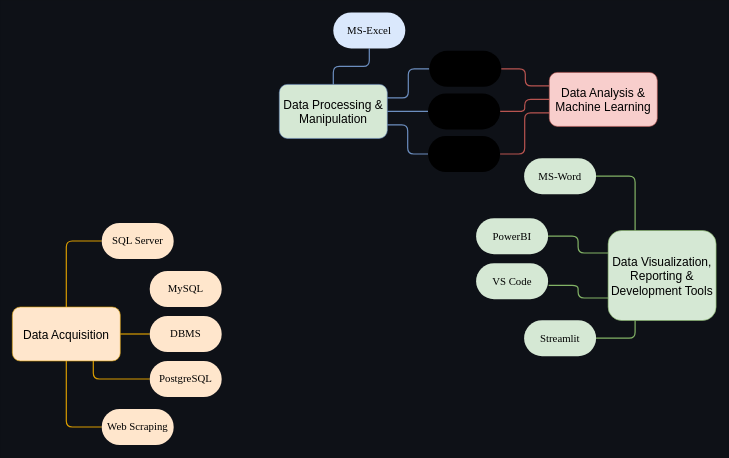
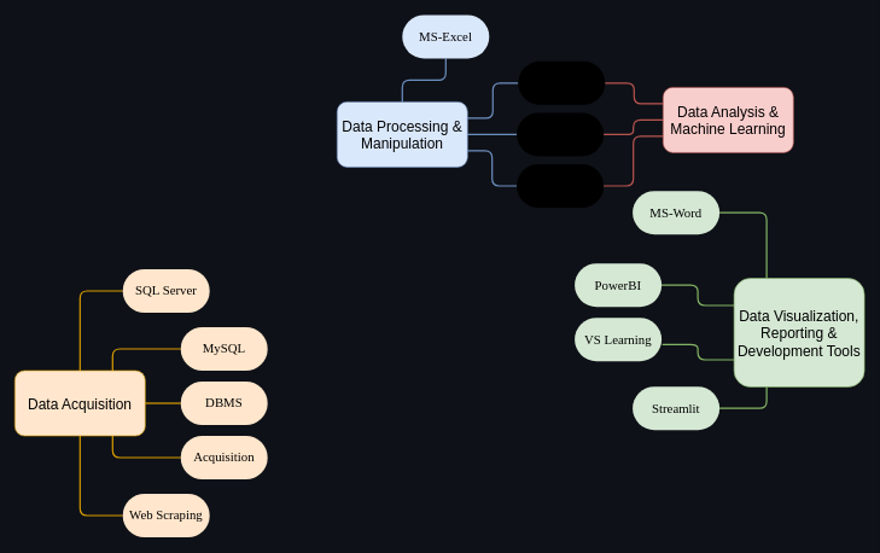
  <mxCell id="0" />
  <mxCell id="1" parent="0" />
  <mxCell id="2" style="edgeStyle=orthogonalEdgeStyle;rounded=1;orthogonalLoop=1;jettySize=auto;html=1;fillColor=#ffe6cc;strokeColor=#d79b00;strokeWidth=2;endArrow=none;startFill=0;curved=0;fontSize=17;fontStyle=0;align=center;verticalAlign=middle;fontFamily=Helvetica;entryX=0;entryY=0.5;entryDx=0;entryDy=0;" parent="1" source="7" target="28" edge="1"><mxGeometry relative="1" as="geometry" /></mxCell>
+ <mxCell id="3" style="edgeStyle=orthogonalEdgeStyle;rounded=1;orthogonalLoop=1;jettySize=auto;html=1;exitX=0.75;exitY=0;exitDx=0;exitDy=0;entryX=0;entryY=0.5;entryDx=0;entryDy=0;fillColor=#ffe6cc;strokeColor=#d79b00;strokeWidth=2;endArrow=none;startFill=0;curved=0;fontSize=17;fontStyle=0;align=center;verticalAlign=middle;fontFamily=Helvetica;" parent="1" source="7" target="27" edge="1"><mxGeometry relative="1" as="geometry" /></mxCell>
  <mxCell id="4" style="edgeStyle=orthogonalEdgeStyle;rounded=1;orthogonalLoop=1;jettySize=auto;html=1;exitX=1;exitY=0.5;exitDx=0;exitDy=0;entryX=0;entryY=0.5;entryDx=0;entryDy=0;fillColor=#ffe6cc;strokeColor=#d79b00;strokeWidth=2;endArrow=none;startFill=0;curved=0;fontSize=17;fontStyle=0;align=center;verticalAlign=middle;fontFamily=Helvetica;" parent="1" source="7" target="19" edge="1"><mxGeometry relative="1" as="geometry" /></mxCell>
  <mxCell id="5" style="edgeStyle=orthogonalEdgeStyle;rounded=1;orthogonalLoop=1;jettySize=auto;html=1;exitX=0.75;exitY=1;exitDx=0;exitDy=0;entryX=0;entryY=0.5;entryDx=0;entryDy=0;fillColor=#ffe6cc;strokeColor=#d79b00;strokeWidth=2;endArrow=none;startFill=0;curved=0;fontSize=17;fontStyle=0;align=center;verticalAlign=middle;fontFamily=Helvetica;" parent="1" source="7" target="30" edge="1"><mxGeometry relative="1" as="geometry" /></mxCell>
  <mxCell id="6" style="edgeStyle=orthogonalEdgeStyle;rounded=1;orthogonalLoop=1;jettySize=auto;html=1;exitX=0.5;exitY=1;exitDx=0;exitDy=0;entryX=0;entryY=0.5;entryDx=0;entryDy=0;fillColor=#ffe6cc;strokeColor=#d79b00;strokeWidth=2;endArrow=none;startFill=0;curved=0;fontSize=17;fontStyle=0;align=center;verticalAlign=middle;fontFamily=Helvetica;" parent="1" source="7" target="33" edge="1"><mxGeometry relative="1" as="geometry" /></mxCell>
  <mxCell id="7" value="Data Acquisition" style="rounded=1;whiteSpace=wrap;html=1;fillColor=#ffe6cc;strokeColor=#d79b00;fontSize=20;fontStyle=0;align=center;verticalAlign=middle;fontFamily=Helvetica;direction=east;flipH=0;flipV=1;" parent="1" vertex="1"><mxGeometry x="20" y="511" width="180" height="90" as="geometry" /></mxCell>
  <mxCell id="8" style="edgeStyle=orthogonalEdgeStyle;rounded=1;orthogonalLoop=1;jettySize=auto;html=1;exitX=1;exitY=0.25;exitDx=0;exitDy=0;entryX=0;entryY=0.5;entryDx=0;entryDy=0;fillColor=#dae8fc;strokeColor=#6c8ebf;strokeWidth=2;curved=0;endArrow=none;startFill=0;fontSize=17;fontStyle=0;align=center;verticalAlign=middle;fontFamily=Helvetica;" parent="1" source="12" target="20" edge="1"><mxGeometry relative="1" as="geometry" /></mxCell>
  <mxCell id="9" style="edgeStyle=orthogonalEdgeStyle;rounded=1;orthogonalLoop=1;jettySize=auto;html=1;exitX=1;exitY=0.5;exitDx=0;exitDy=0;entryX=0;entryY=0.5;entryDx=0;entryDy=0;fillColor=#dae8fc;strokeColor=#6c8ebf;strokeWidth=2;curved=0;endArrow=none;startFill=0;fontSize=17;fontStyle=0;align=center;verticalAlign=middle;fontFamily=Helvetica;" parent="1" source="12" target="31" edge="1"><mxGeometry relative="1" as="geometry" /></mxCell>
  <mxCell id="10" style="edgeStyle=orthogonalEdgeStyle;rounded=1;orthogonalLoop=1;jettySize=auto;html=1;exitX=1;exitY=0.75;exitDx=0;exitDy=0;entryX=0;entryY=0.5;entryDx=0;entryDy=0;fillColor=#dae8fc;strokeColor=#6c8ebf;strokeWidth=2;curved=0;endArrow=none;startFill=0;fontSize=17;fontStyle=0;align=center;verticalAlign=middle;fontFamily=Helvetica;" parent="1" source="12" target="17" edge="1"><mxGeometry relative="1" as="geometry" /></mxCell>
  <mxCell id="11" style="edgeStyle=orthogonalEdgeStyle;rounded=1;orthogonalLoop=1;jettySize=auto;html=1;exitX=0.5;exitY=0;exitDx=0;exitDy=0;entryX=0.5;entryY=1;entryDx=0;entryDy=0;fillColor=#dae8fc;strokeColor=#6c8ebf;curved=0;strokeWidth=2;endArrow=none;startFill=0;" parent="1" source="12" target="18" edge="1"><mxGeometry relative="1" as="geometry" /></mxCell>
- <mxCell id="12" value="Data Processing &amp;amp; Manipulation" style="rounded=1;whiteSpace=wrap;html=1;fillColor=#d5e8d4;strokeColor=#6c8ebf;fontSize=20;fontStyle=0;align=center;verticalAlign=middle;fontFamily=Helvetica;" parent="1" vertex="1"><mxGeometry x="465" y="140" width="180" height="90" as="geometry" /></mxCell>
+ <mxCell id="12" value="Data Processing &amp;amp; Manipulation" style="rounded=1;whiteSpace=wrap;html=1;fillColor=#dae8fc;strokeColor=#6c8ebf;fontSize=20;fontStyle=0;align=center;verticalAlign=middle;fontFamily=Helvetica;" parent="1" vertex="1"><mxGeometry x="465" y="140" width="180" height="90" as="geometry" /></mxCell>
  <mxCell id="13" style="edgeStyle=orthogonalEdgeStyle;rounded=1;orthogonalLoop=1;jettySize=auto;html=1;exitX=0.25;exitY=0;exitDx=0;exitDy=0;entryX=1;entryY=0.5;entryDx=0;entryDy=0;curved=0;fillColor=#d5e8d4;strokeColor=#82b366;strokeWidth=2;endArrow=none;startFill=0;fontSize=17;fontStyle=0;align=center;verticalAlign=middle;fontFamily=Helvetica;" parent="1" source="16" target="29" edge="1"><mxGeometry relative="1" as="geometry" /></mxCell>
  <mxCell id="14" style="edgeStyle=orthogonalEdgeStyle;rounded=1;orthogonalLoop=1;jettySize=auto;html=1;exitX=0;exitY=0.25;exitDx=0;exitDy=0;curved=0;fillColor=#d5e8d4;strokeColor=#82b366;strokeWidth=2;endArrow=none;startFill=0;fontSize=17;fontStyle=0;align=center;verticalAlign=middle;fontFamily=Helvetica;" parent="1" source="16" target="21" edge="1"><mxGeometry relative="1" as="geometry" /></mxCell>
  <mxCell id="15" style="edgeStyle=orthogonalEdgeStyle;rounded=1;orthogonalLoop=1;jettySize=auto;html=1;exitX=0.25;exitY=1;exitDx=0;exitDy=0;entryX=1;entryY=0.5;entryDx=0;entryDy=0;curved=0;fillColor=#d5e8d4;strokeColor=#82b366;strokeWidth=2;endArrow=none;startFill=0;fontSize=17;fontStyle=0;align=center;verticalAlign=middle;fontFamily=Helvetica;" parent="1" source="16" target="32" edge="1"><mxGeometry relative="1" as="geometry" /></mxCell>
  <mxCell id="16" value="Data Visualization, Reporting &amp;amp; Development Tools" style="rounded=1;whiteSpace=wrap;html=1;fillColor=#d5e8d4;strokeColor=#82b366;fontSize=20;fontStyle=0;align=center;verticalAlign=middle;fontFamily=Helvetica;" parent="1" vertex="1"><mxGeometry x="1013" y="383.5" width="180" height="150" as="geometry" /></mxCell>
  <mxCell id="17" value="R" style="rounded=1;whiteSpace=wrap;html=1;arcSize=50;strokeWidth=2;fontSize=18;fontFamily=Lucida Console;fontStyle=0;fillColor=light-dark(#dae8fc, #ededed);gradientColor=light-dark(#f8cecc, #ededed);gradientDirection=east;strokeColor=none;align=center;verticalAlign=middle;" parent="1" vertex="1"><mxGeometry x="713" y="226" width="120" height="60" as="geometry" /></mxCell>
  <mxCell id="18" value="MS-Excel" style="rounded=1;whiteSpace=wrap;html=1;arcSize=50;strokeWidth=2;fontSize=18;fontFamily=Lucida Console;fontStyle=0;fillColor=#dae8fc;strokeColor=none;align=center;verticalAlign=middle;" parent="1" vertex="1"><mxGeometry x="555" y="20" width="120" height="60" as="geometry" /></mxCell>
  <mxCell id="19" value="DBMS" style="rounded=1;whiteSpace=wrap;html=1;arcSize=50;strokeWidth=2;fontSize=18;fontFamily=Lucida Console;fontStyle=0;fillColor=#ffe6cc;strokeColor=none;align=center;verticalAlign=middle;direction=east;flipH=0;flipV=1;" parent="1" vertex="1"><mxGeometry x="249" y="526" width="120" height="60" as="geometry" /></mxCell>
  <mxCell id="20" value="Python" style="rounded=1;whiteSpace=wrap;html=1;arcSize=50;strokeWidth=2;fontSize=18;fontFamily=Lucida Console;fontStyle=0;fillColor=light-dark(#dae8fc, #ededed);gradientColor=light-dark(#f8cecc, #ededed);gradientDirection=east;strokeColor=none;align=center;verticalAlign=middle;" parent="1" vertex="1"><mxGeometry x="715" y="84" width="120" height="60" as="geometry" /></mxCell>
  <mxCell id="21" value="PowerBI" style="rounded=1;whiteSpace=wrap;html=1;arcSize=50;strokeWidth=2;fontSize=18;fontFamily=Lucida Console;fontStyle=0;fillColor=#d5e8d4;strokeColor=none;align=center;verticalAlign=middle;" parent="1" vertex="1"><mxGeometry x="793" y="363" width="120" height="60" as="geometry" /></mxCell>
- <mxCell id="22" value="VS Code" style="rounded=1;whiteSpace=wrap;html=1;arcSize=50;strokeWidth=2;fontSize=18;fontFamily=Lucida Console;fontStyle=0;fillColor=#d5e8d4;strokeColor=none;align=center;verticalAlign=middle;" parent="1" vertex="1"><mxGeometry x="793" y="438" width="120" height="60" as="geometry" /></mxCell>
+ <mxCell id="22" value="VS Learning" style="rounded=1;whiteSpace=wrap;html=1;arcSize=50;strokeWidth=2;fontSize=18;fontFamily=Lucida Console;fontStyle=0;fillColor=#d5e8d4;strokeColor=none;align=center;verticalAlign=middle;" parent="1" vertex="1"><mxGeometry x="793" y="438" width="120" height="60" as="geometry" /></mxCell>
  <mxCell id="23" style="edgeStyle=orthogonalEdgeStyle;rounded=1;orthogonalLoop=1;jettySize=auto;html=1;entryX=1;entryY=0.5;entryDx=0;entryDy=0;fillColor=#f8cecc;strokeColor=#b85450;curved=0;strokeWidth=2;endArrow=none;startFill=0;fontSize=17;fontStyle=0;align=center;verticalAlign=middle;fontFamily=Helvetica;" parent="1" source="26" target="31" edge="1"><mxGeometry relative="1" as="geometry" /></mxCell>
  <mxCell id="24" style="edgeStyle=orthogonalEdgeStyle;rounded=1;orthogonalLoop=1;jettySize=auto;html=1;exitX=0;exitY=0.75;exitDx=0;exitDy=0;entryX=1;entryY=0.5;entryDx=0;entryDy=0;fillColor=#f8cecc;strokeColor=#b85450;curved=0;strokeWidth=2;endArrow=none;startFill=0;fontSize=17;fontStyle=0;align=center;verticalAlign=middle;fontFamily=Helvetica;" parent="1" source="26" target="17" edge="1"><mxGeometry relative="1" as="geometry" /></mxCell>
  <mxCell id="25" style="edgeStyle=orthogonalEdgeStyle;rounded=1;orthogonalLoop=1;jettySize=auto;html=1;exitX=0;exitY=0.25;exitDx=0;exitDy=0;entryX=1;entryY=0.5;entryDx=0;entryDy=0;fillColor=#f8cecc;strokeColor=#b85450;curved=0;strokeWidth=2;endArrow=none;startFill=0;fontSize=17;fontStyle=0;align=center;verticalAlign=middle;fontFamily=Helvetica;" parent="1" source="26" target="20" edge="1"><mxGeometry relative="1" as="geometry" /></mxCell>
  <mxCell id="26" value="Data Analysis &amp;amp; Machine Learning" style="rounded=1;whiteSpace=wrap;html=1;fillColor=#f8cecc;strokeColor=#b85450;fontSize=20;fontStyle=0;align=center;verticalAlign=middle;fontFamily=Helvetica;" parent="1" vertex="1"><mxGeometry x="915" y="120" width="180" height="90" as="geometry" /></mxCell>
  <mxCell id="27" value="MySQL" style="rounded=1;whiteSpace=wrap;html=1;arcSize=50;strokeWidth=2;fontSize=18;fontFamily=Lucida Console;fontStyle=0;fillColor=#ffe6cc;strokeColor=none;align=center;verticalAlign=middle;direction=east;flipH=0;flipV=1;" parent="1" vertex="1"><mxGeometry x="249" y="451" width="120" height="60" as="geometry" /></mxCell>
  <mxCell id="28" value="SQL Server" style="rounded=1;whiteSpace=wrap;html=1;arcSize=50;strokeWidth=2;fontSize=18;fontFamily=Lucida Console;fontStyle=0;fillColor=#ffe6cc;strokeColor=none;align=center;verticalAlign=middle;direction=east;flipH=0;flipV=1;" parent="1" vertex="1"><mxGeometry x="169" y="371" width="120" height="60" as="geometry" /></mxCell>
  <mxCell id="29" value="MS-Word" style="rounded=1;whiteSpace=wrap;html=1;arcSize=50;strokeWidth=2;fontSize=18;fontFamily=Lucida Console;fontStyle=0;fillColor=#d5e8d4;strokeColor=none;align=center;verticalAlign=middle;" parent="1" vertex="1"><mxGeometry x="873" y="263" width="120" height="60" as="geometry" /></mxCell>
- <mxCell id="30" value="PostgreSQL" style="rounded=1;whiteSpace=wrap;html=1;arcSize=50;strokeWidth=2;fontSize=18;fontFamily=Lucida Console;fontStyle=0;fillColor=#ffe6cc;strokeColor=none;align=center;verticalAlign=middle;direction=east;flipH=0;flipV=1;" parent="1" vertex="1"><mxGeometry x="249" y="601" width="120" height="60" as="geometry" /></mxCell>
+ <mxCell id="30" value="Acquisition" style="rounded=1;whiteSpace=wrap;html=1;arcSize=50;strokeWidth=2;fontSize=18;fontFamily=Lucida Console;fontStyle=0;fillColor=#ffe6cc;strokeColor=none;align=center;verticalAlign=middle;direction=east;flipH=0;flipV=1;" parent="1" vertex="1"><mxGeometry x="249" y="601" width="120" height="60" as="geometry" /></mxCell>
  <mxCell id="31" value="Snowflake" style="rounded=1;whiteSpace=wrap;html=1;arcSize=50;strokeWidth=2;fontSize=18;fontFamily=Lucida Console;fontStyle=0;fillColor=light-dark(#dae8fc, #ededed);gradientColor=light-dark(#f8cecc, #ededed);gradientDirection=east;strokeColor=none;align=center;verticalAlign=middle;" parent="1" vertex="1"><mxGeometry x="713" y="155" width="120" height="60" as="geometry" /></mxCell>
  <mxCell id="32" value="Streamlit" style="rounded=1;whiteSpace=wrap;html=1;arcSize=50;strokeWidth=2;fontSize=18;fontFamily=Lucida Console;fontStyle=0;fillColor=#d5e8d4;strokeColor=none;align=center;verticalAlign=middle;" parent="1" vertex="1"><mxGeometry x="873" y="533" width="120" height="60" as="geometry" /></mxCell>
  <mxCell id="33" value="Web Scraping" style="rounded=1;whiteSpace=wrap;html=1;arcSize=50;strokeWidth=2;fontSize=18;fontFamily=Lucida Console;fontStyle=0;fillColor=#ffe6cc;strokeColor=none;align=center;verticalAlign=middle;direction=east;flipH=0;flipV=1;" parent="1" vertex="1"><mxGeometry x="169" y="681" width="120" height="60" as="geometry" /></mxCell>
  <mxCell id="34" style="edgeStyle=orthogonalEdgeStyle;rounded=1;orthogonalLoop=1;jettySize=auto;html=1;exitX=0;exitY=0.75;exitDx=0;exitDy=0;entryX=1.008;entryY=0.617;entryDx=0;entryDy=0;entryPerimeter=0;curved=0;fillColor=#d5e8d4;strokeColor=#82b366;strokeWidth=2;endArrow=none;startFill=0;fontSize=17;fontStyle=0;align=center;verticalAlign=middle;fontFamily=Helvetica;" parent="1" source="16" target="22" edge="1"><mxGeometry relative="1" as="geometry" /></mxCell>
